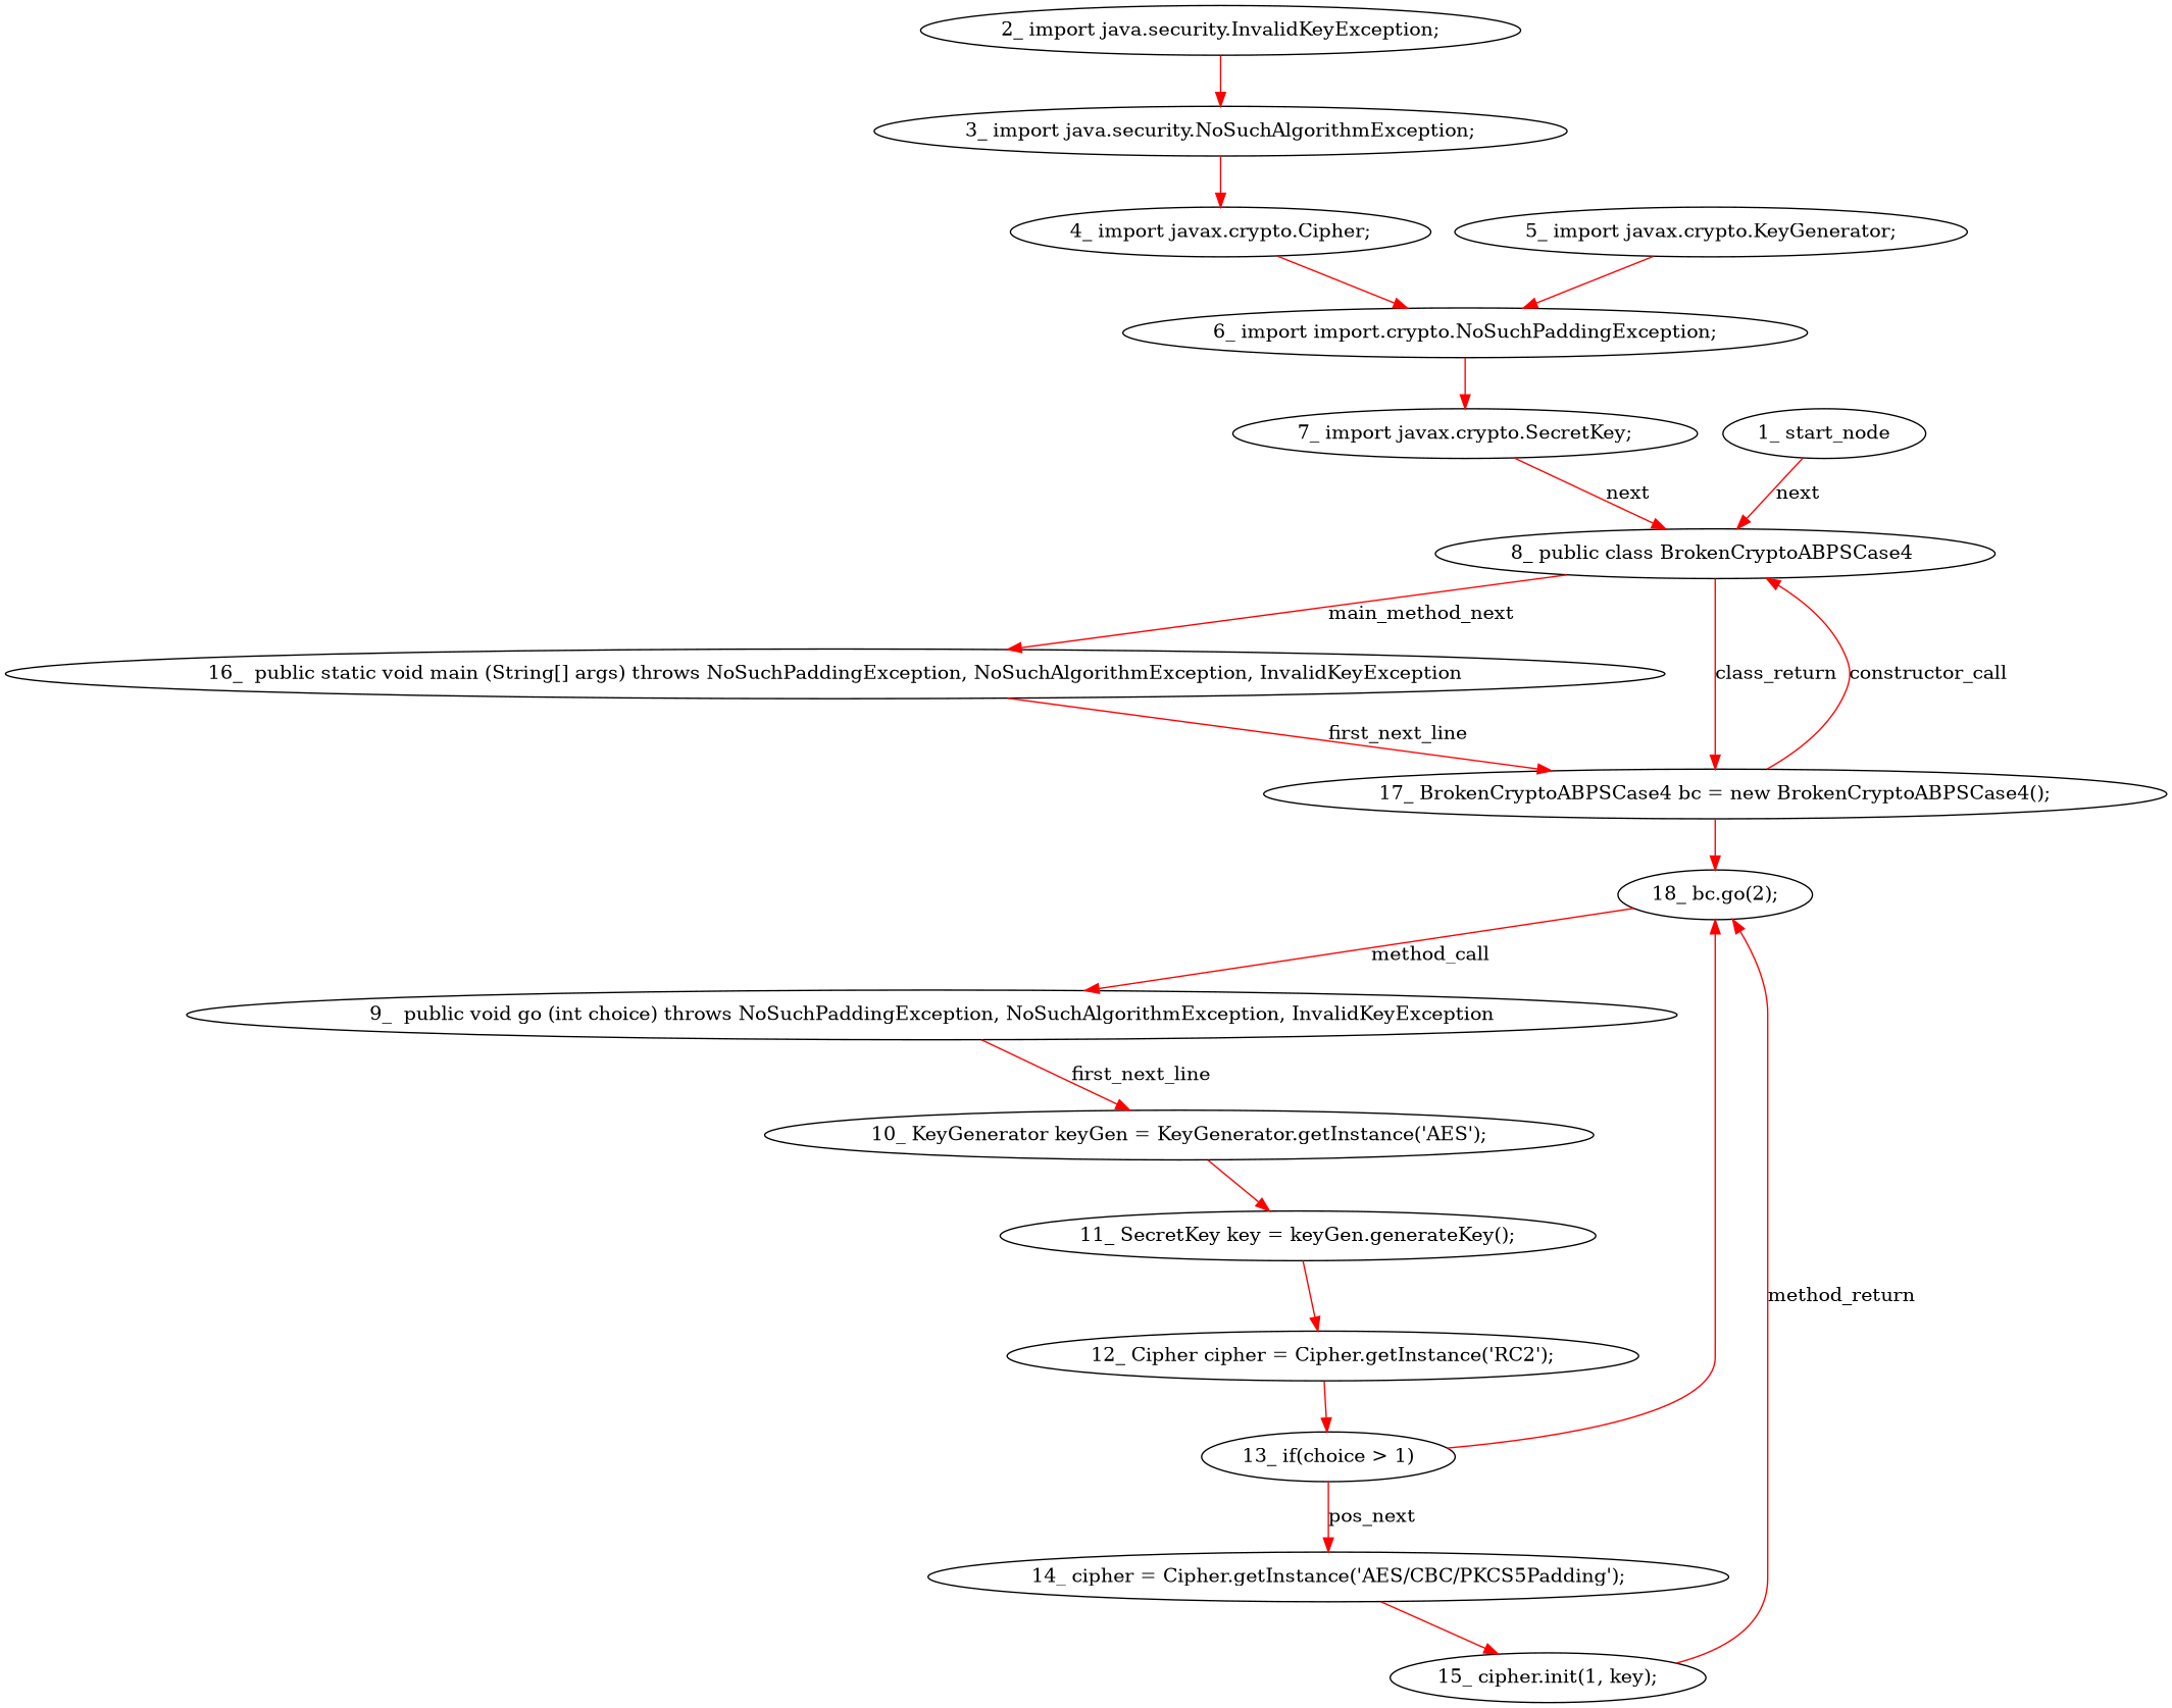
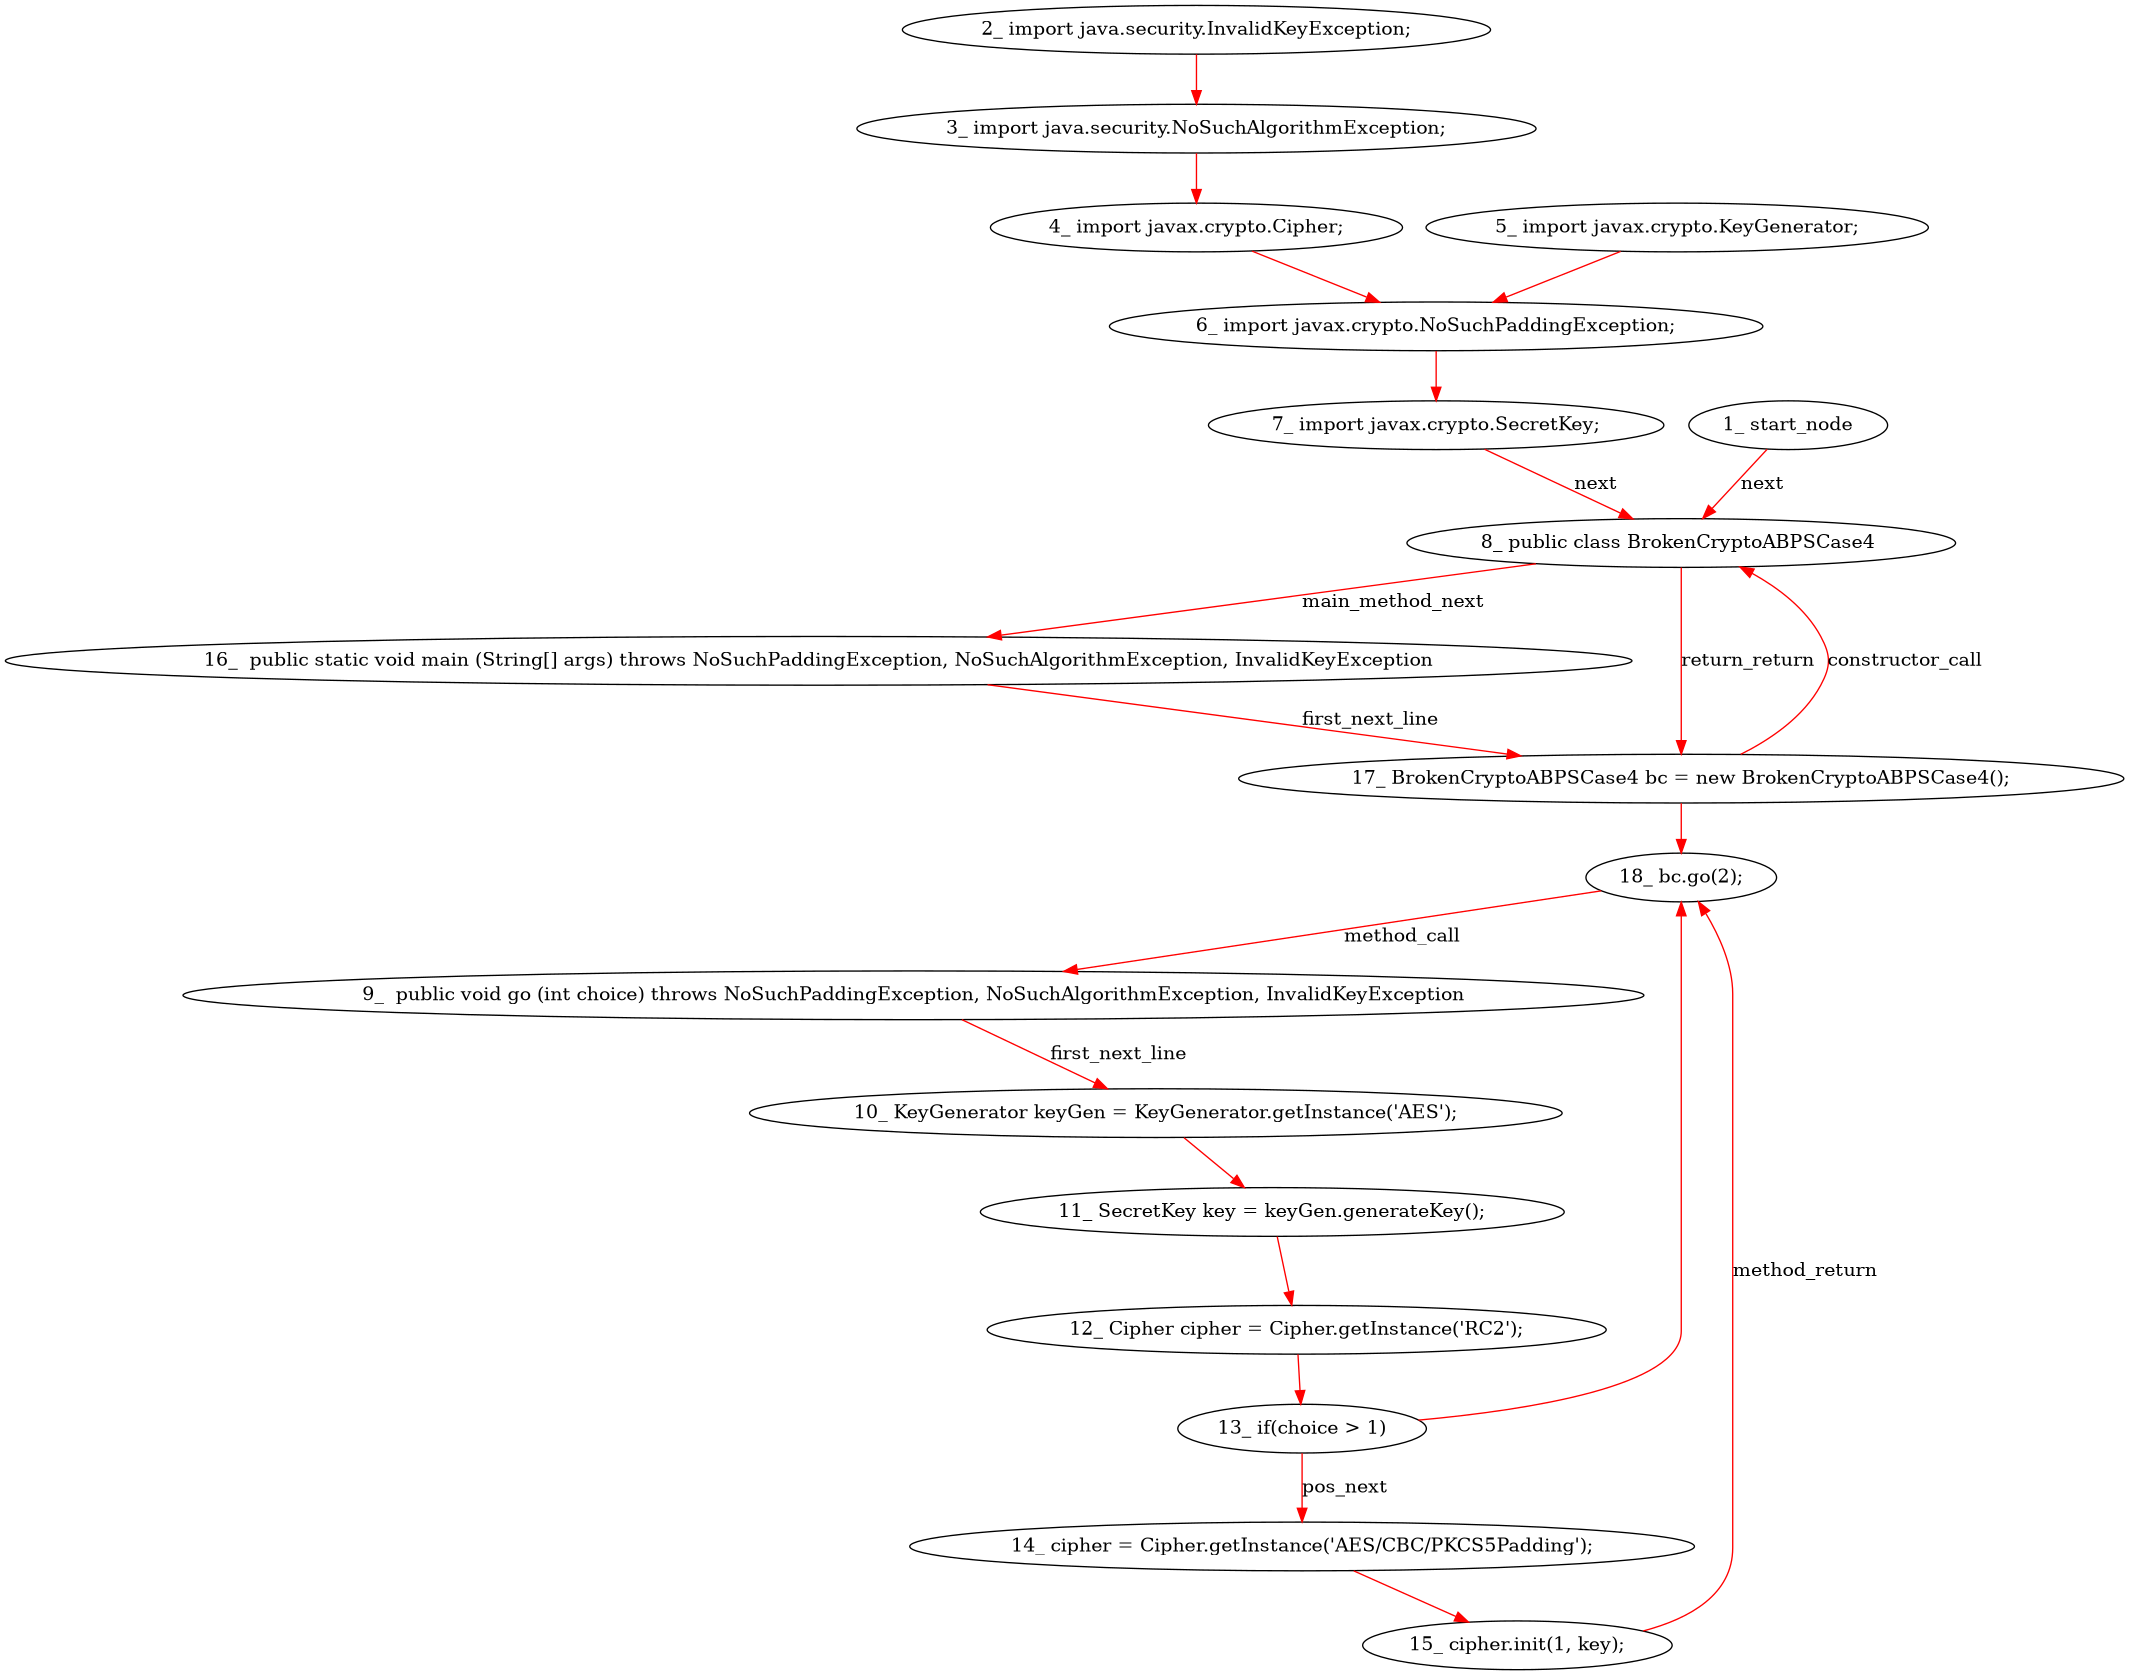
  digraph {
    node [type_label=expression_statement]
    edge [color=red controlflow_type="next_line 1', edge_type=CFG_edge, key=0, label='next_line 1"]
    n1 [label="2_ import java.security.InvalidKeyException;"]
    n2 [label="3_ import java.security.NoSuchAlgorithmException;"]
    n3 [label="4_ import javax.crypto.Cipher;"]
-   n4 [label="6_ import import.crypto.NoSuchPaddingException;"]
+   n4 [label="6_ import javax.crypto.NoSuchPaddingException;"]
    n5 [label="5_ import javax.crypto.KeyGenerator;"]
    n6 [label="7_ import javax.crypto.SecretKey;"]
    n7 [label="8_ public class BrokenCryptoABPSCase4 " type_label=class_declaration]
    n8 [label="16_  public static void main (String[] args) throws NoSuchPaddingException, NoSuchAlgorithmException, InvalidKeyException" type_label=method_declaration]
    n9 [label="17_ BrokenCryptoABPSCase4 bc = new BrokenCryptoABPSCase4();"]
    n10 [label="18_ bc.go(2);"]
    n11 [label="9_  public void go (int choice) throws NoSuchPaddingException, NoSuchAlgorithmException, InvalidKeyException" type_label=method_declaration]
    n12 [label="10_ KeyGenerator keyGen = KeyGenerator.getInstance('AES');"]
    n13 [label="11_ SecretKey key = keyGen.generateKey();"]
    n14 [label="12_ Cipher cipher = Cipher.getInstance('RC2');"]
    n15 [label="13_ if(choice > 1)" type_label=if]
    n16 [label="14_ cipher = Cipher.getInstance('AES/CBC/PKCS5Padding');"]
    n17 [label="15_ cipher.init(1, key);"]
    n18 [label="1_ start_node" type_label=start]
    n1 -> n2
    n2 -> n3
    n3 -> n4
    n4 -> n6
    n5 -> n4
    n6 -> n7 [controlflow_type=next edge_type=CFG_edge label=next]
    n7 -> n8 [controlflow_type=main_method_next edge_type=CFG_edge label=main_method_next]
-   n7 -> n9 [controlflow_type=class_return edge_type=CFG_edge label=class_return]
+   n7 -> n9 [controlflow_type=class_return edge_type=CFG_edge label=return_return]
    n8 -> n9 [controlflow_type=first_next_line edge_type=CFG_edge label=first_next_line]
    n9 -> n7 [controlflow_type="constructor_call|131" edge_type=CFG_edge label=constructor_call]
    n9 -> n10
    n10 -> n11 [controlflow_type="method_call|135" edge_type=CFG_edge label=method_call]
    n11 -> n12 [controlflow_type=first_next_line edge_type=CFG_edge label=first_next_line]
    n12 -> n13
    n13 -> n14
    n14 -> n15
    n15 -> n10 [controlflow_type="next_line 6', edge_type=CFG_edge, key=0, label='next_line 6"]
    n15 -> n16 [controlflow_type=pos_next edge_type=CFG_edge label=pos_next]
    n16 -> n17 [controlflow_type="next_line 2', edge_type=CFG_edge, key=0, label='next_line 2"]
    n17 -> n10 [controlflow_type=method_return edge_type=CFG_edge label=method_return]
    n18 -> n7 [controlflow_type=next edge_type=CFG_edge label=next]
  }
